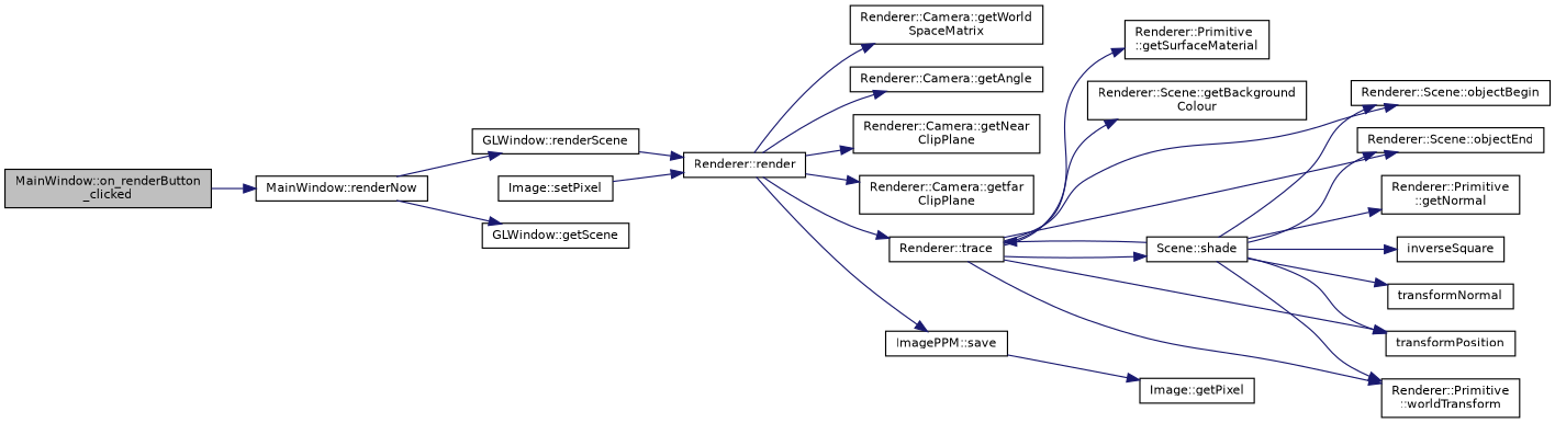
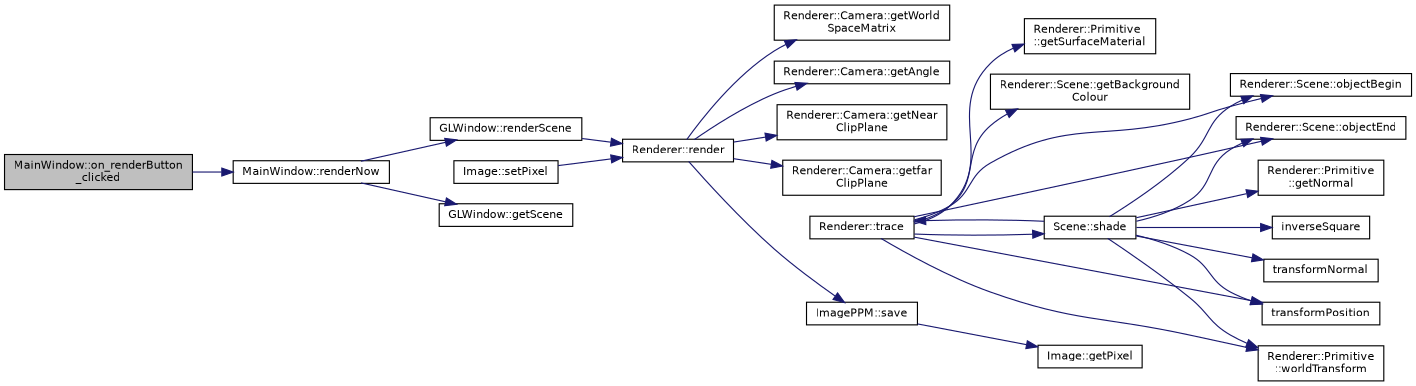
  digraph {
    rankdir=LR
    node [color=black fillcolor=white fontname=Helvetica fontsize=10 shape=record style=filled]
    edge [color=midnightblue fontname=Helvetica fontsize=10 labelfontname=Helvetica labelfontsize=10 style=solid]
    n1 [fillcolor=grey75 fontcolor=black height=0.2 label="MainWindow::on_renderButton\l_clicked" width=0.4]
    n2 [height=0.2 label="MainWindow::renderNow" width=0.4]
    n3 [height=0.2 label="GLWindow::getScene" width=0.4]
    n4 [height=0.2 label="GLWindow::renderScene" width=0.4]
    n5 [height=0.2 label="Renderer::render" width=0.4]
    n6 [height=0.2 label="Renderer::Camera::getWorld\lSpaceMatrix" width=0.4]
    n7 [height=0.2 label="Renderer::Camera::getAngle" width=0.4]
    n8 [height=0.2 label="Renderer::Camera::getNear\lClipPlane" width=0.4]
    n9 [height=0.2 label="Renderer::Camera::getfar\lClipPlane" width=0.4]
    n10 [height=0.2 label="Renderer::trace" width=0.4]
    n11 [height=0.2 label="ImagePPM::save" width=0.4]
    n12 [height=0.2 label="Renderer::Scene::objectBegin" width=0.4]
    n13 [height=0.2 label="Renderer::Scene::objectEnd" width=0.4]
    n14 [height=0.2 label=transformPosition width=0.4]
    n15 [height=0.2 label="Renderer::Primitive\l::worldTransform" width=0.4]
    n16 [height=0.2 label="Renderer::Primitive\l::getSurfaceMaterial" width=0.4]
    n17 [height=0.2 label="Scene::shade" width=0.4]
    n18 [height=0.2 label="Renderer::Scene::getBackground\lColour" width=0.4]
    n19 [height=0.2 label="Image::setPixel" width=0.4]
    n20 [height=0.2 label="Image::getPixel" width=0.4]
    n21 [height=0.2 label=transformNormal width=0.4]
    n22 [height=0.2 label="Renderer::Primitive\l::getNormal" width=0.4]
    n23 [height=0.2 label=inverseSquare width=0.4]
    n1 -> n2
    n2 -> n3
    n2 -> n4
    n4 -> n5
    n5 -> n6
    n5 -> n7
    n5 -> n8
    n5 -> n9
-   n5 -> n10
    n5 -> n11
    n10 -> n12
    n10 -> n13
    n10 -> n14
    n10 -> n15
    n10 -> n16
    n10 -> n17
    n10 -> n18
    n11 -> n20
    n17 -> n10
    n17 -> n12
    n17 -> n13
    n17 -> n14
    n17 -> n15
    n17 -> n21
    n17 -> n22
    n17 -> n23
    n19 -> n5
  }
